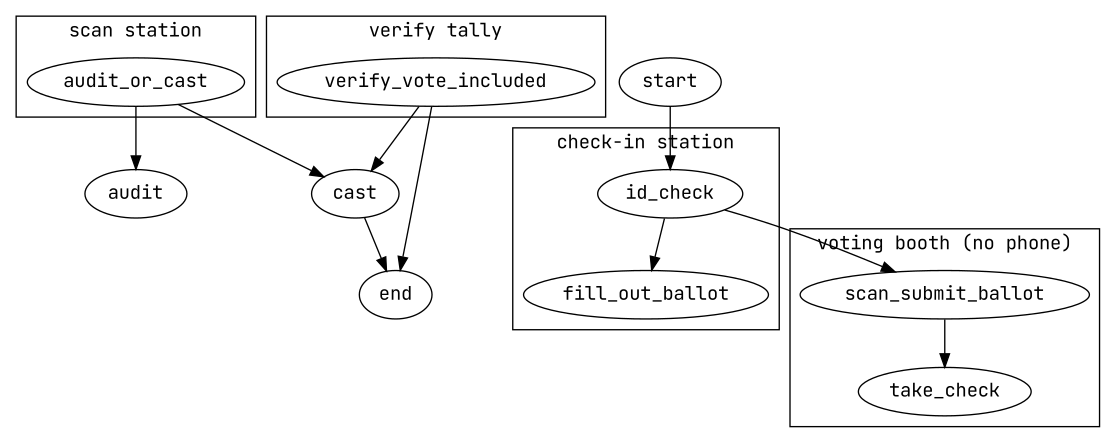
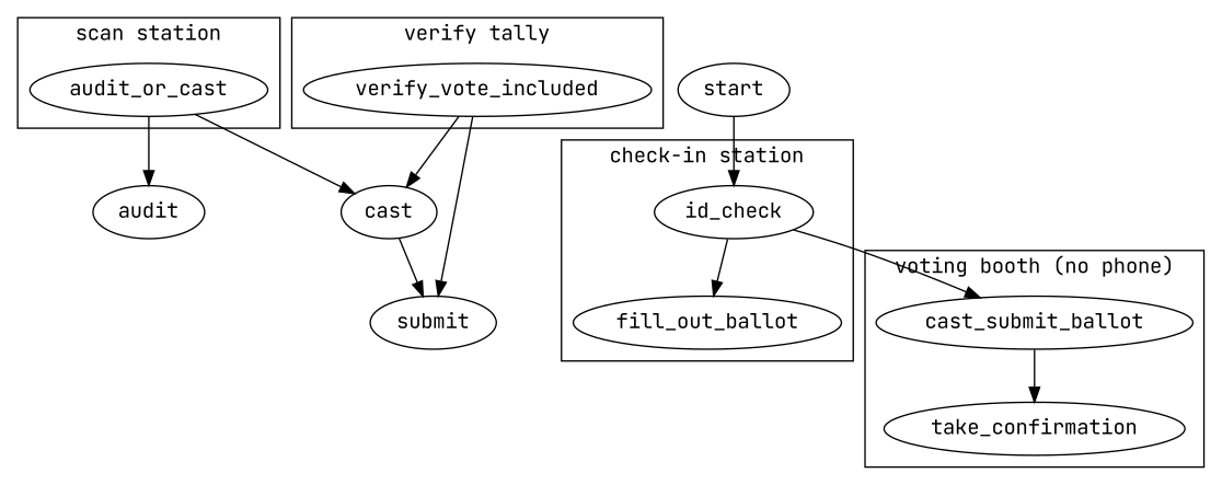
  digraph {
    fontname="JetBrains Mono"
    rank=same
    node [fontname="JetBrains Mono"]
    edge [fontname="JetBrains Mono"]
    audit
    cast
    id_check
    fill_out_ballot
-   scan_submit_ballot
-   take_confirmation [label=take_check]
+   scan_submit_ballot [label=cast_submit_ballot]
+   take_confirmation
    audit_or_cast
    verify_vote_included
-   end
+   end [label=submit]
    start
    subgraph sub_1 {
      audit
      cast
    }
    subgraph cluster_2 {
      label="check-in station"
      id_check
      fill_out_ballot
    }
    subgraph cluster_3 {
      label="voting booth (no phone)"
      scan_submit_ballot
      take_confirmation
    }
    subgraph cluster_4 {
      label="scan station"
      audit_or_cast
    }
    subgraph cluster_5 {
      label="verify tally"
      verify_vote_included
    }
    cast -> end
    id_check -> fill_out_ballot
    id_check -> scan_submit_ballot
    scan_submit_ballot -> take_confirmation
    audit_or_cast -> audit
    audit_or_cast -> cast
    verify_vote_included -> cast
    verify_vote_included -> end
    start -> id_check
  }
